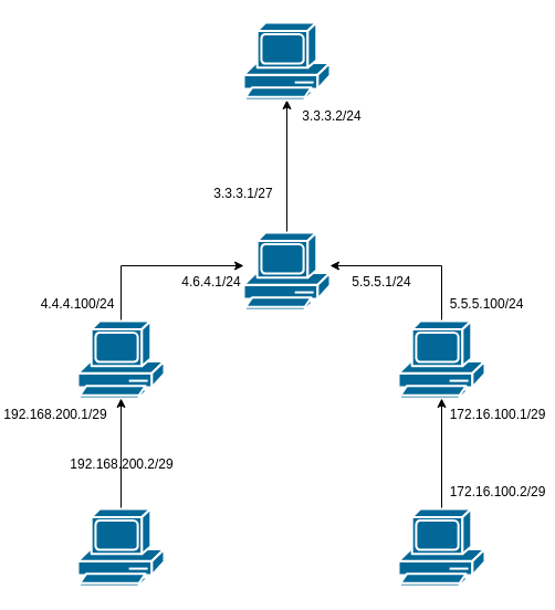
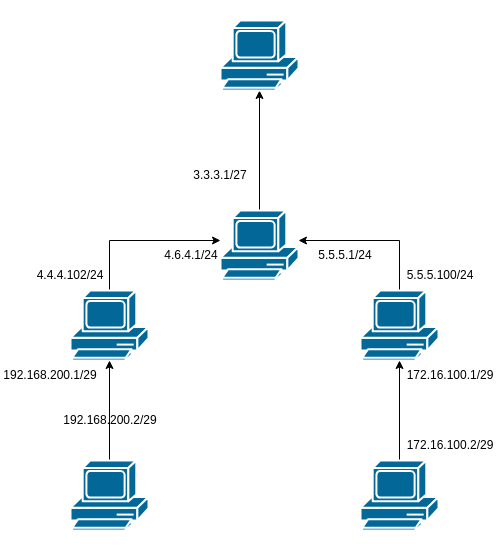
  <mxCell id="0" />
  <mxCell id="1" parent="0" />
  <mxCell id="2" style="edgeStyle=orthogonalEdgeStyle;rounded=0;orthogonalLoop=1;jettySize=auto;html=1;exitX=0.5;exitY=0;exitDx=0;exitDy=0;exitPerimeter=0;" edge="1" parent="1" source="3" target="5"><mxGeometry relative="1" as="geometry"><Array as="points"><mxPoint x="109" y="240" /></Array></mxGeometry></mxCell>
  <mxCell id="3" value="" style="shape=mxgraph.cisco.computers_and_peripherals.pc;sketch=0;html=1;pointerEvents=1;dashed=0;fillColor=#036897;strokeColor=#ffffff;strokeWidth=2;verticalLabelPosition=bottom;verticalAlign=top;align=center;outlineConnect=0;" vertex="1" parent="1"><mxGeometry x="70" y="290" width="78" height="70" as="geometry" /></mxCell>
  <mxCell id="4" style="edgeStyle=orthogonalEdgeStyle;rounded=0;orthogonalLoop=1;jettySize=auto;html=1;exitX=0.5;exitY=0;exitDx=0;exitDy=0;exitPerimeter=0;" edge="1" parent="1" source="5" target="8"><mxGeometry relative="1" as="geometry" /></mxCell>
  <mxCell id="5" value="" style="shape=mxgraph.cisco.computers_and_peripherals.pc;sketch=0;html=1;pointerEvents=1;dashed=0;fillColor=#036897;strokeColor=#ffffff;strokeWidth=2;verticalLabelPosition=bottom;verticalAlign=top;align=center;outlineConnect=0;" vertex="1" parent="1"><mxGeometry x="220" y="210" width="78" height="70" as="geometry" /></mxCell>
  <mxCell id="6" style="edgeStyle=orthogonalEdgeStyle;rounded=0;orthogonalLoop=1;jettySize=auto;html=1;exitX=0.5;exitY=0;exitDx=0;exitDy=0;exitPerimeter=0;" edge="1" parent="1" source="7" target="5"><mxGeometry relative="1" as="geometry"><Array as="points"><mxPoint x="399" y="240" /></Array></mxGeometry></mxCell>
  <mxCell id="7" value="" style="shape=mxgraph.cisco.computers_and_peripherals.pc;sketch=0;html=1;pointerEvents=1;dashed=0;fillColor=#036897;strokeColor=#ffffff;strokeWidth=2;verticalLabelPosition=bottom;verticalAlign=top;align=center;outlineConnect=0;" vertex="1" parent="1"><mxGeometry x="360" y="290" width="78" height="70" as="geometry" /></mxCell>
  <mxCell id="8" value="" style="shape=mxgraph.cisco.computers_and_peripherals.pc;sketch=0;html=1;pointerEvents=1;dashed=0;fillColor=#036897;strokeColor=#ffffff;strokeWidth=2;verticalLabelPosition=bottom;verticalAlign=top;align=center;outlineConnect=0;" vertex="1" parent="1"><mxGeometry x="220" y="20" width="78" height="70" as="geometry" /></mxCell>
  <mxCell id="9" style="edgeStyle=orthogonalEdgeStyle;rounded=0;orthogonalLoop=1;jettySize=auto;html=1;exitX=0.5;exitY=0;exitDx=0;exitDy=0;exitPerimeter=0;" edge="1" parent="1" source="10" target="7"><mxGeometry relative="1" as="geometry" /></mxCell>
  <mxCell id="10" value="" style="shape=mxgraph.cisco.computers_and_peripherals.pc;sketch=0;html=1;pointerEvents=1;dashed=0;fillColor=#036897;strokeColor=#ffffff;strokeWidth=2;verticalLabelPosition=bottom;verticalAlign=top;align=center;outlineConnect=0;" vertex="1" parent="1"><mxGeometry x="360" y="460" width="78" height="70" as="geometry" /></mxCell>
  <mxCell id="11" style="edgeStyle=orthogonalEdgeStyle;rounded=0;orthogonalLoop=1;jettySize=auto;html=1;exitX=0.5;exitY=0;exitDx=0;exitDy=0;exitPerimeter=0;" edge="1" parent="1" source="12" target="3"><mxGeometry relative="1" as="geometry" /></mxCell>
  <mxCell id="12" value="" style="shape=mxgraph.cisco.computers_and_peripherals.pc;sketch=0;html=1;pointerEvents=1;dashed=0;fillColor=#036897;strokeColor=#ffffff;strokeWidth=2;verticalLabelPosition=bottom;verticalAlign=top;align=center;outlineConnect=0;" vertex="1" parent="1"><mxGeometry x="70" y="460" width="78" height="70" as="geometry" /></mxCell>
  <mxCell id="13" value="4.6.4.1/24" style="text;strokeColor=none;align=center;fillColor=none;html=1;verticalAlign=middle;whiteSpace=wrap;rounded=0;" vertex="1" parent="1"><mxGeometry x="161" y="240" width="60" height="30" as="geometry" /></mxCell>
  <mxCell id="14" value="5.5.5.1/24" style="text;strokeColor=none;align=center;fillColor=none;html=1;verticalAlign=middle;whiteSpace=wrap;rounded=0;" vertex="1" parent="1"><mxGeometry x="315" y="240" width="60" height="30" as="geometry" /></mxCell>
  <mxCell id="15" value="3.3.3.1/27" style="text;strokeColor=none;align=center;fillColor=none;html=1;verticalAlign=middle;whiteSpace=wrap;rounded=0;" vertex="1" parent="1"><mxGeometry x="190" y="160" width="60" height="30" as="geometry" /></mxCell>
- <mxCell id="16" value="4.4.4.100/24" style="text;strokeColor=none;align=center;fillColor=none;html=1;verticalAlign=middle;whiteSpace=wrap;rounded=0;" vertex="1" parent="1"><mxGeometry x="40" y="260" width="60" height="30" as="geometry" /></mxCell>
+ <mxCell id="16" value="4.4.4.102/24" style="text;strokeColor=none;align=center;fillColor=none;html=1;verticalAlign=middle;whiteSpace=wrap;rounded=0;" vertex="1" parent="1"><mxGeometry x="40" y="260" width="60" height="30" as="geometry" /></mxCell>
  <mxCell id="17" value="5.5.5.100/24" style="text;strokeColor=none;align=center;fillColor=none;html=1;verticalAlign=middle;whiteSpace=wrap;rounded=0;" vertex="1" parent="1"><mxGeometry x="410" y="260" width="60" height="30" as="geometry" /></mxCell>
  <mxCell id="18" value="192.168.200.1/&lt;span style=&quot;background-color: initial;&quot;&gt;29&lt;/span&gt;" style="text;strokeColor=none;align=center;fillColor=none;html=1;verticalAlign=middle;whiteSpace=wrap;rounded=0;" vertex="1" parent="1"><mxGeometry x="20" y="360" width="60" height="30" as="geometry" /></mxCell>
  <mxCell id="19" value="192.168.200.2/&lt;span style=&quot;background-color: initial;&quot;&gt;29&lt;/span&gt;" style="text;strokeColor=none;align=center;fillColor=none;html=1;verticalAlign=middle;whiteSpace=wrap;rounded=0;" vertex="1" parent="1"><mxGeometry x="80" y="405" width="60" height="30" as="geometry" /></mxCell>
  <mxCell id="20" value="172.16.100.2/&lt;span style=&quot;background-color: initial;&quot;&gt;29&lt;/span&gt;" style="text;strokeColor=none;align=center;fillColor=none;html=1;verticalAlign=middle;whiteSpace=wrap;rounded=0;" vertex="1" parent="1"><mxGeometry x="420" y="430" width="60" height="30" as="geometry" /></mxCell>
  <mxCell id="21" value="172.16.100.1/&lt;span style=&quot;background-color: initial;&quot;&gt;29&lt;/span&gt;" style="text;strokeColor=none;align=center;fillColor=none;html=1;verticalAlign=middle;whiteSpace=wrap;rounded=0;" vertex="1" parent="1"><mxGeometry x="420" y="360" width="60" height="30" as="geometry" /></mxCell>
- <mxCell id="22" value="3&lt;span style=&quot;background-color: initial;&quot;&gt;.3.3.2/&lt;/span&gt;&lt;span style=&quot;background-color: initial;&quot;&gt;24&lt;/span&gt;" style="text;strokeColor=none;align=center;fillColor=none;html=1;verticalAlign=middle;whiteSpace=wrap;rounded=0;" vertex="1" parent="1"><mxGeometry x="270" y="90" width="60" height="30" as="geometry" /></mxCell>
